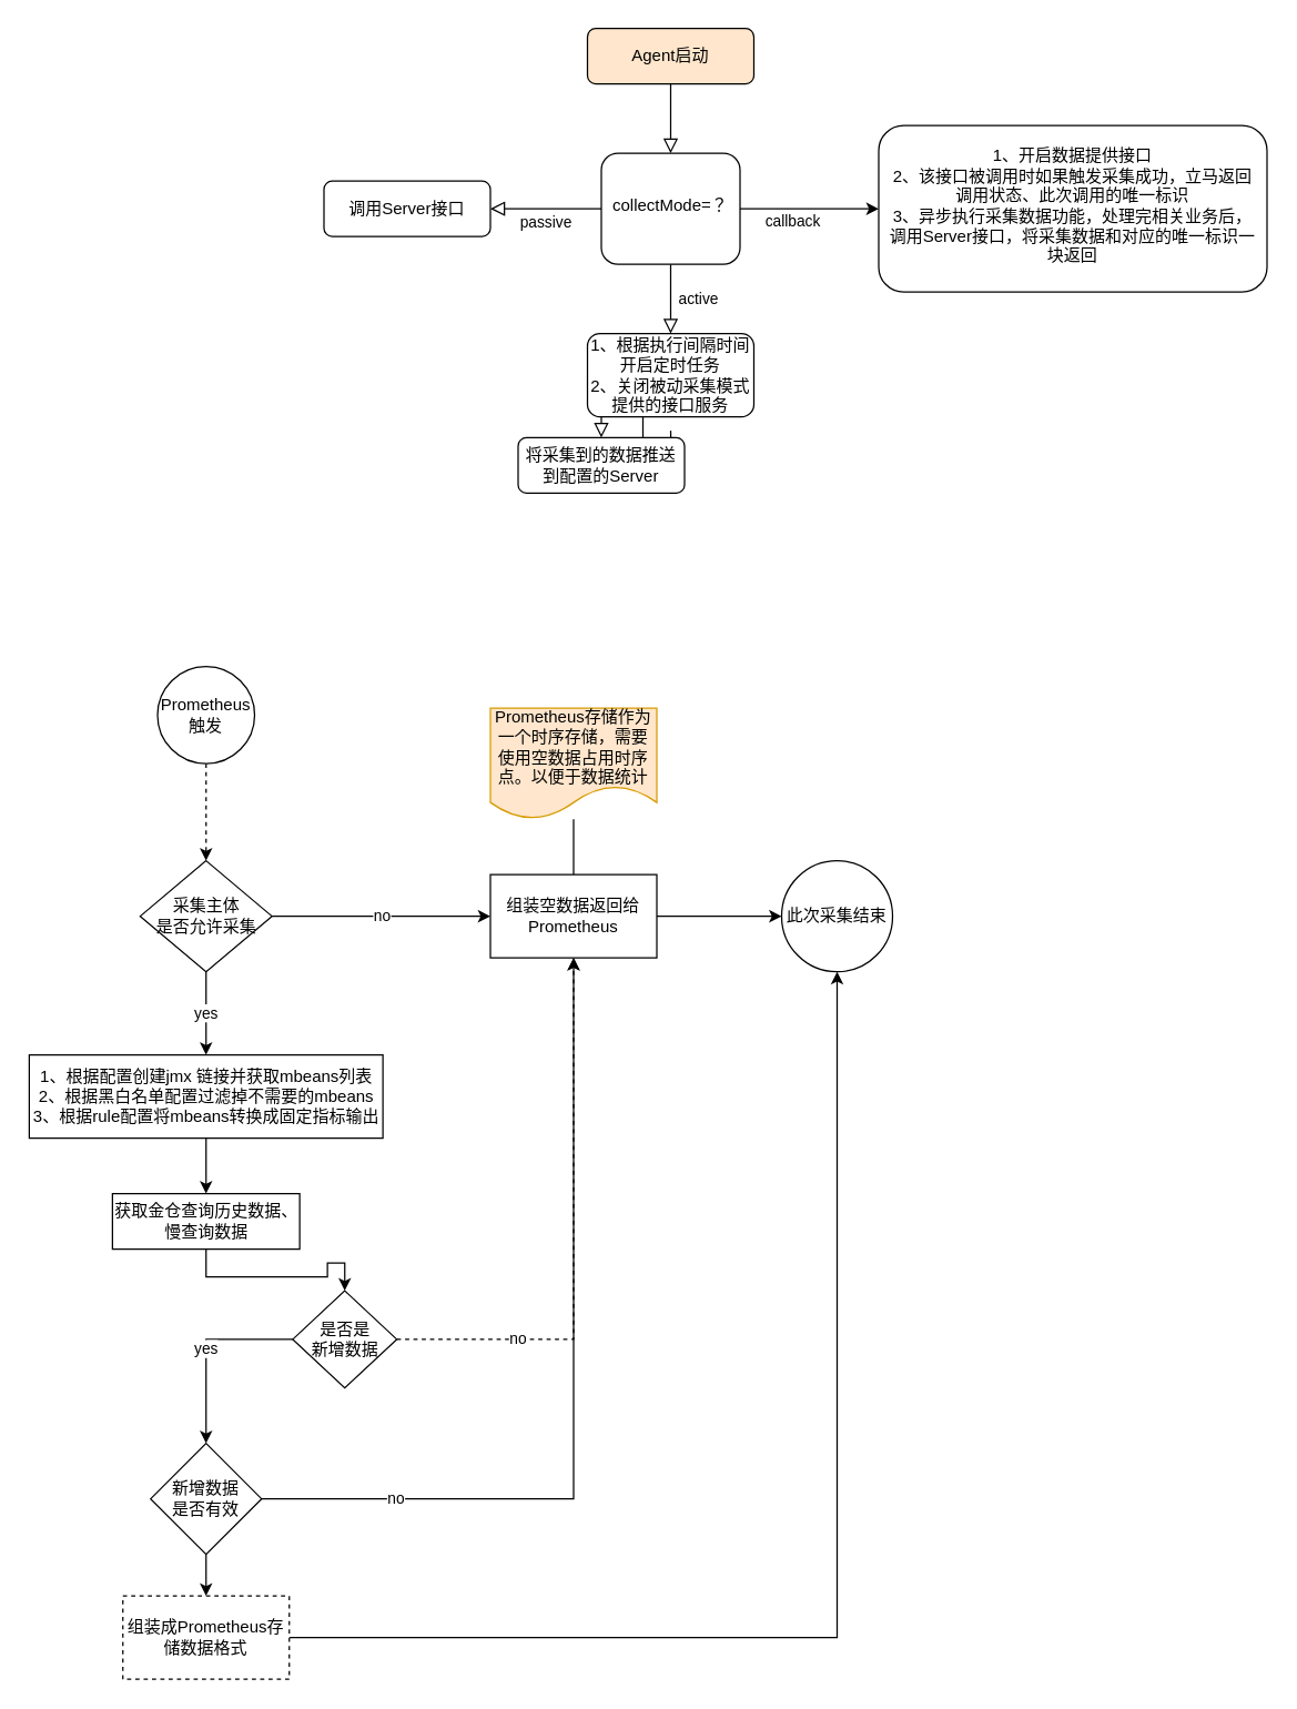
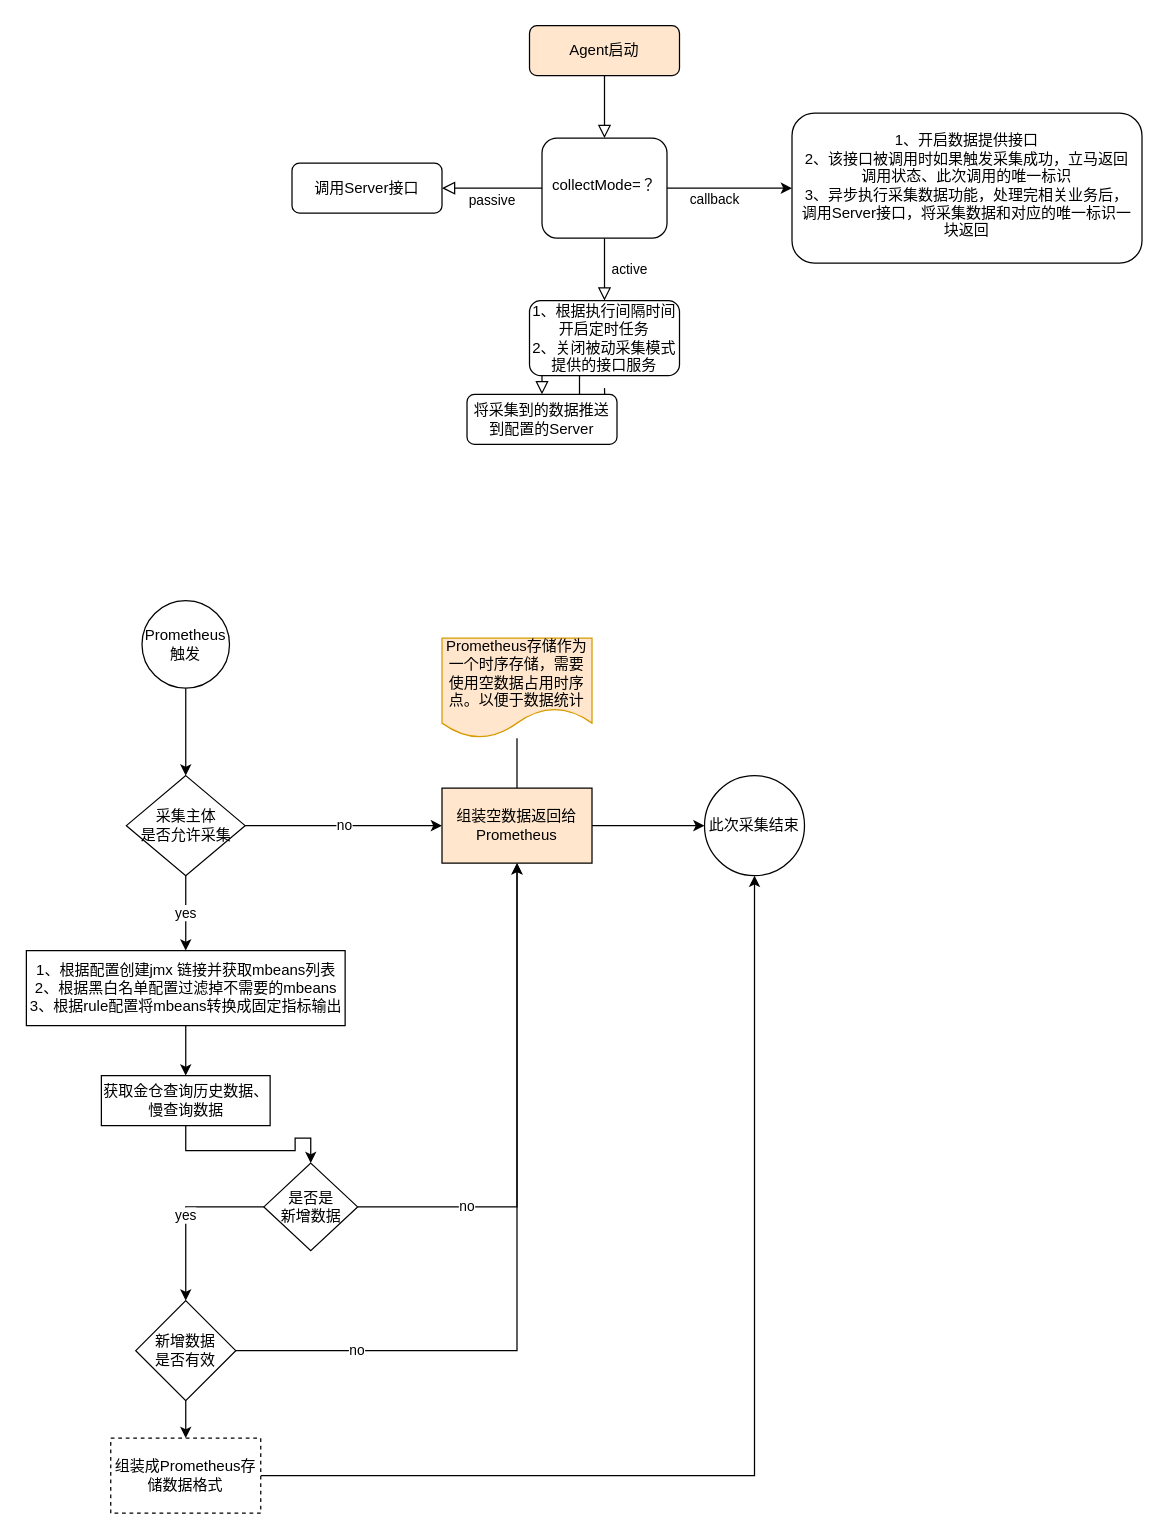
  <mxCell id="0" />
  <mxCell id="1" parent="0" />
  <mxCell id="2" value="" style="rounded=0;html=1;jettySize=auto;orthogonalLoop=1;fontSize=11;endArrow=block;endFill=0;endSize=8;strokeWidth=1;shadow=0;labelBackgroundColor=none;edgeStyle=orthogonalEdgeStyle;" parent="1" source="3" target="9" edge="1"><mxGeometry relative="1" as="geometry" /></mxCell>
  <mxCell id="3" value="Agent启动&lt;br&gt;" style="rounded=1;whiteSpace=wrap;html=1;fontSize=12;glass=0;strokeWidth=1;shadow=0;fillColor=#ffe6cc;" parent="1" vertex="1"><mxGeometry x="423" y="20" width="120" height="40" as="geometry" /></mxCell>
  <mxCell id="4" value="active" style="rounded=0;html=1;jettySize=auto;orthogonalLoop=1;fontSize=11;endArrow=block;endFill=0;endSize=8;strokeWidth=1;shadow=0;labelBackgroundColor=none;edgeStyle=orthogonalEdgeStyle;" parent="1" source="9" target="13" edge="1"><mxGeometry y="20" relative="1" as="geometry"><mxPoint as="offset" /><mxPoint x="483" y="230" as="targetPoint" /></mxGeometry></mxCell>
  <mxCell id="5" value="passive" style="edgeStyle=orthogonalEdgeStyle;rounded=0;html=1;jettySize=auto;orthogonalLoop=1;fontSize=11;endArrow=block;endFill=0;endSize=8;strokeWidth=1;shadow=0;labelBackgroundColor=none;" parent="1" source="9" target="10" edge="1"><mxGeometry y="10" relative="1" as="geometry"><mxPoint as="offset" /></mxGeometry></mxCell>
  <mxCell id="6" value="" style="edgeStyle=orthogonalEdgeStyle;rounded=0;orthogonalLoop=1;jettySize=auto;html=1;labelBorderColor=none;" edge="1" parent="1" source="9" target="14"><mxGeometry relative="1" as="geometry" /></mxCell>
  <mxCell id="7" value="Text" style="edgeLabel;html=1;align=center;verticalAlign=middle;resizable=0;points=[];" vertex="1" connectable="0" parent="6"><mxGeometry x="-0.314" relative="1" as="geometry"><mxPoint y="10" as="offset" /></mxGeometry></mxCell>
  <mxCell id="8" value="callback" style="edgeLabel;html=1;align=center;verticalAlign=middle;resizable=0;points=[];" vertex="1" connectable="0" parent="6"><mxGeometry x="-0.257" y="-8" relative="1" as="geometry"><mxPoint as="offset" /></mxGeometry></mxCell>
  <mxCell id="9" value="collectMode=？" style="whiteSpace=wrap;html=1;shadow=0;fontFamily=Helvetica;fontSize=12;align=center;strokeWidth=1;spacing=6;spacingTop=-4;rounded=1;" parent="1" vertex="1"><mxGeometry x="433" y="110" width="100" height="80" as="geometry" /></mxCell>
  <mxCell id="10" value="调用Server接口" style="rounded=1;whiteSpace=wrap;html=1;fontSize=12;glass=0;strokeWidth=1;shadow=0;" parent="1" vertex="1"><mxGeometry x="233" y="130" width="120" height="40" as="geometry" /></mxCell>
  <mxCell id="11" value="" style="rounded=0;html=1;jettySize=auto;orthogonalLoop=1;fontSize=11;endArrow=block;endFill=0;endSize=8;strokeWidth=1;shadow=0;labelBackgroundColor=none;edgeStyle=orthogonalEdgeStyle;" parent="1" target="12" edge="1"><mxGeometry x="0.322" y="20" relative="1" as="geometry"><mxPoint as="offset" /><mxPoint x="483" y="310" as="sourcePoint" /></mxGeometry></mxCell>
  <mxCell id="12" value="将采集到的数据推送到配置的Server" style="rounded=1;whiteSpace=wrap;html=1;fontSize=12;glass=0;strokeWidth=1;shadow=0;" parent="1" vertex="1"><mxGeometry x="373" y="315" width="120" height="40" as="geometry" /></mxCell>
  <mxCell id="13" value="1、根据执行间隔时间开启定时任务&lt;br&gt;2、关闭被动采集模式提供的接口服务" style="rounded=1;whiteSpace=wrap;html=1;" vertex="1" parent="1"><mxGeometry x="423" y="240" width="120" height="60" as="geometry" /></mxCell>
  <mxCell id="14" value="1、开启数据提供接口&lt;br&gt;2、该接口被调用时如果触发采集成功，立马返回调用状态、此次调用的唯一标识&lt;br&gt;3、异步执行采集数据功能，处理完相关业务后，调用Server接口，将采集数据和对应的唯一标识一块返回" style="rounded=1;whiteSpace=wrap;html=1;shadow=0;strokeWidth=1;spacing=6;spacingTop=-4;" vertex="1" parent="1"><mxGeometry x="633" y="90" width="280" height="120" as="geometry" /></mxCell>
- <mxCell id="15" style="edgeStyle=orthogonalEdgeStyle;rounded=0;orthogonalLoop=1;jettySize=auto;html=1;exitX=0.5;exitY=1;exitDx=0;exitDy=0;dashed=1;" edge="1" parent="1" source="16" target="19"><mxGeometry relative="1" as="geometry" /></mxCell>
+ <mxCell id="15" style="edgeStyle=orthogonalEdgeStyle;rounded=0;orthogonalLoop=1;jettySize=auto;html=1;exitX=0.5;exitY=1;exitDx=0;exitDy=0;" edge="1" parent="1" source="16" target="19"><mxGeometry relative="1" as="geometry" /></mxCell>
  <mxCell id="16" value="Prometheus&lt;br&gt;触发" style="ellipse;whiteSpace=wrap;html=1;aspect=fixed;" vertex="1" parent="1"><mxGeometry x="113" y="480" width="70" height="70" as="geometry" /></mxCell>
  <mxCell id="17" value="no" style="edgeStyle=orthogonalEdgeStyle;rounded=0;orthogonalLoop=1;jettySize=auto;html=1;" edge="1" parent="1" source="19" target="22"><mxGeometry relative="1" as="geometry" /></mxCell>
  <mxCell id="18" value="yes" style="edgeStyle=orthogonalEdgeStyle;rounded=0;orthogonalLoop=1;jettySize=auto;html=1;" edge="1" parent="1" source="19" target="26"><mxGeometry relative="1" as="geometry" /></mxCell>
  <mxCell id="19" value="采集主体&lt;br&gt;是否允许采集" style="rhombus;whiteSpace=wrap;html=1;" vertex="1" parent="1"><mxGeometry x="100.5" y="620" width="95" height="80" as="geometry" /></mxCell>
  <mxCell id="20" style="edgeStyle=orthogonalEdgeStyle;rounded=0;orthogonalLoop=1;jettySize=auto;html=1;endArrow=none;endFill=0;" edge="1" parent="1" source="22" target="23"><mxGeometry relative="1" as="geometry" /></mxCell>
  <mxCell id="21" value="" style="edgeStyle=orthogonalEdgeStyle;rounded=0;orthogonalLoop=1;jettySize=auto;html=1;" edge="1" parent="1" source="22" target="24"><mxGeometry relative="1" as="geometry" /></mxCell>
- <mxCell id="22" value="组装空数据返回给Prometheus" style="whiteSpace=wrap;html=1;" vertex="1" parent="1"><mxGeometry x="353" y="630" width="120" height="60" as="geometry" /></mxCell>
+ <mxCell id="22" value="组装空数据返回给Prometheus" style="whiteSpace=wrap;html=1;fillColor=#ffe6cc;" vertex="1" parent="1"><mxGeometry x="353" y="630" width="120" height="60" as="geometry" /></mxCell>
  <mxCell id="23" value="Prometheus存储作为一个时序存储，需要使用空数据占用时序点。以便于数据统计" style="shape=document;whiteSpace=wrap;html=1;boundedLbl=1;fillColor=#ffe6cc;strokeColor=#d79b00;" vertex="1" parent="1"><mxGeometry x="353" y="510" width="120" height="80" as="geometry" /></mxCell>
  <mxCell id="24" value="此次采集结束" style="ellipse;whiteSpace=wrap;html=1;" vertex="1" parent="1"><mxGeometry x="563" y="620" width="80" height="80" as="geometry" /></mxCell>
  <mxCell id="25" value="" style="edgeStyle=orthogonalEdgeStyle;rounded=0;orthogonalLoop=1;jettySize=auto;html=1;" edge="1" parent="1" source="26" target="28"><mxGeometry relative="1" as="geometry" /></mxCell>
  <mxCell id="26" value="1、根据配置创建jmx 链接并获取mbeans列表&lt;br&gt;2、根据黑白名单配置过滤掉不需要的mbeans&lt;br&gt;3、根据rule配置将mbeans转换成固定指标输出" style="whiteSpace=wrap;html=1;" vertex="1" parent="1"><mxGeometry x="20.5" y="760" width="255" height="60" as="geometry" /></mxCell>
  <mxCell id="27" value="" style="edgeStyle=orthogonalEdgeStyle;rounded=0;orthogonalLoop=1;jettySize=auto;html=1;" edge="1" parent="1" source="28" target="31"><mxGeometry relative="1" as="geometry" /></mxCell>
  <mxCell id="28" value="获取金仓查询历史数据、&lt;br&gt;慢查询数据" style="whiteSpace=wrap;html=1;" vertex="1" parent="1"><mxGeometry x="80.5" y="860" width="135" height="40" as="geometry" /></mxCell>
- <mxCell id="29" value="no" style="edgeStyle=orthogonalEdgeStyle;rounded=0;orthogonalLoop=1;jettySize=auto;html=1;entryX=0.5;entryY=1;entryDx=0;entryDy=0;dashed=1;" edge="1" parent="1" source="31" target="22"><mxGeometry x="-0.57" relative="1" as="geometry"><mxPoint as="offset" /></mxGeometry></mxCell>
+ <mxCell id="29" value="no" style="edgeStyle=orthogonalEdgeStyle;rounded=0;orthogonalLoop=1;jettySize=auto;html=1;entryX=0.5;entryY=1;entryDx=0;entryDy=0;" edge="1" parent="1" source="31" target="22"><mxGeometry x="-0.57" relative="1" as="geometry"><mxPoint as="offset" /></mxGeometry></mxCell>
  <mxCell id="30" value="yes&lt;br&gt;" style="edgeStyle=orthogonalEdgeStyle;rounded=0;orthogonalLoop=1;jettySize=auto;html=1;" edge="1" parent="1" source="31" target="34"><mxGeometry relative="1" as="geometry" /></mxCell>
  <mxCell id="31" value="是否是&lt;br&gt;新增数据" style="rhombus;whiteSpace=wrap;html=1;" vertex="1" parent="1"><mxGeometry x="210.5" y="930" width="75" height="70" as="geometry" /></mxCell>
  <mxCell id="32" value="no" style="edgeStyle=orthogonalEdgeStyle;rounded=0;orthogonalLoop=1;jettySize=auto;html=1;" edge="1" parent="1" source="34" target="22"><mxGeometry x="-0.684" relative="1" as="geometry"><mxPoint as="offset" /></mxGeometry></mxCell>
  <mxCell id="33" value="" style="edgeStyle=orthogonalEdgeStyle;rounded=0;orthogonalLoop=1;jettySize=auto;html=1;" edge="1" parent="1" source="34" target="36"><mxGeometry relative="1" as="geometry" /></mxCell>
  <mxCell id="34" value="新增数据&lt;br&gt;是否有效" style="rhombus;whiteSpace=wrap;html=1;" vertex="1" parent="1"><mxGeometry x="108" y="1040" width="80" height="80" as="geometry" /></mxCell>
  <mxCell id="35" style="edgeStyle=orthogonalEdgeStyle;rounded=0;orthogonalLoop=1;jettySize=auto;html=1;entryX=0.5;entryY=1;entryDx=0;entryDy=0;" edge="1" parent="1" source="36" target="24"><mxGeometry relative="1" as="geometry" /></mxCell>
  <mxCell id="36" value="组装成Prometheus存储数据格式" style="whiteSpace=wrap;html=1;dashed=1;" vertex="1" parent="1"><mxGeometry x="88" y="1150" width="120" height="60" as="geometry" /></mxCell>
